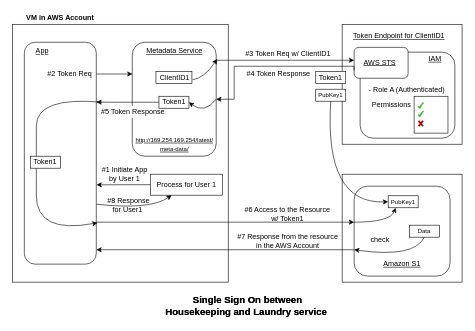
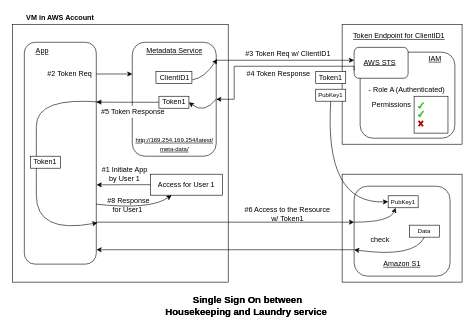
  <mxCell id="0" />
  <mxCell id="1" parent="0" />
  <mxCell id="2" value="&lt;font style=&quot;font-size: 16px;&quot;&gt;Single Sign On between &lt;br&gt;Housekeeping and Laundry service&amp;nbsp;&lt;/font&gt;" style="text;html=1;strokeColor=none;fillColor=none;align=center;verticalAlign=middle;whiteSpace=wrap;rounded=0;fontStyle=1;strokeWidth=1;" parent="1" vertex="1"><mxGeometry x="250" y="490" width="324.5" height="40" as="geometry" /></mxCell>
  <mxCell id="3" value="&lt;font style=&quot;font-size: 16px;&quot;&gt;Single Sign On between &lt;br&gt;Housekeeping and Laundry service&amp;nbsp;&lt;/font&gt;" style="text;html=1;strokeColor=none;fillColor=none;align=center;verticalAlign=middle;whiteSpace=wrap;rounded=0;fontStyle=1;strokeWidth=1;" parent="1" vertex="1"><mxGeometry x="250" y="490" width="324.5" height="40" as="geometry" /></mxCell>
  <mxCell id="4" value="" style="rounded=0;whiteSpace=wrap;html=1;" vertex="1" parent="1"><mxGeometry x="20" y="40" width="360" height="430" as="geometry" /></mxCell>
  <mxCell id="5" style="edgeStyle=orthogonalEdgeStyle;rounded=0;orthogonalLoop=1;jettySize=auto;html=1;exitX=0.996;exitY=0.216;exitDx=0;exitDy=0;exitPerimeter=0;entryX=0.002;entryY=0.42;entryDx=0;entryDy=0;entryPerimeter=0;" edge="1" parent="1"><mxGeometry relative="1" as="geometry"><mxPoint x="159.52" y="122.92" as="sourcePoint" /><mxPoint x="220.28" y="122.8" as="targetPoint" /><Array as="points"><mxPoint x="210" y="123" /><mxPoint x="210" y="123" /></Array></mxGeometry></mxCell>
  <mxCell id="6" value="" style="rounded=1;whiteSpace=wrap;html=1;" vertex="1" parent="1"><mxGeometry x="40" y="70" width="120" height="370" as="geometry" /></mxCell>
  <mxCell id="7" value="App" style="text;html=1;strokeColor=none;fillColor=none;align=center;verticalAlign=middle;whiteSpace=wrap;rounded=0;fontStyle=4" vertex="1" parent="1"><mxGeometry x="50" y="75" width="40" height="20" as="geometry" /></mxCell>
  <mxCell id="8" value="VM in AWS Account" style="text;html=1;strokeColor=none;fillColor=none;align=center;verticalAlign=middle;whiteSpace=wrap;rounded=0;fontStyle=1" vertex="1" parent="1"><mxGeometry x="20" y="20" width="160" height="20" as="geometry" /></mxCell>
  <mxCell id="9" value="" style="rounded=0;whiteSpace=wrap;html=1;" vertex="1" parent="1"><mxGeometry x="570" y="40" width="200" height="200" as="geometry" /></mxCell>
  <mxCell id="10" value="#4 Token Response" style="text;html=1;strokeColor=none;fillColor=none;align=center;verticalAlign=middle;whiteSpace=wrap;rounded=0;" vertex="1" parent="1"><mxGeometry x="384" y="113" width="160" height="20" as="geometry" /></mxCell>
  <mxCell id="11" value="#3 Token Req w/ ClientID1" style="text;html=1;strokeColor=none;fillColor=none;align=center;verticalAlign=middle;whiteSpace=wrap;rounded=0;" vertex="1" parent="1"><mxGeometry x="400" y="80" width="160" height="20" as="geometry" /></mxCell>
  <mxCell id="12" value="" style="endArrow=classic;html=1;rounded=0;entryX=0;entryY=0.25;entryDx=0;entryDy=0;" edge="1" parent="1"><mxGeometry width="50" height="50" relative="1" as="geometry"><mxPoint x="360" y="100" as="sourcePoint" /><mxPoint x="590" y="100" as="targetPoint" /></mxGeometry></mxCell>
  <mxCell id="13" value="" style="rounded=0;whiteSpace=wrap;html=1;" vertex="1" parent="1"><mxGeometry x="570" y="290" width="200" height="180" as="geometry" /></mxCell>
  <mxCell id="14" value="#6 Access to the Resource&lt;br&gt;w/ Token1" style="text;html=1;strokeColor=none;fillColor=none;align=center;verticalAlign=middle;whiteSpace=wrap;rounded=0;" vertex="1" parent="1"><mxGeometry x="399.01" y="341" width="160" height="30" as="geometry" /></mxCell>
- <mxCell id="15" value="#7 Response from the resource in the AWS Account" style="text;html=1;strokeColor=none;fillColor=none;align=center;verticalAlign=middle;whiteSpace=wrap;rounded=0;" vertex="1" parent="1"><mxGeometry x="389.51" y="386" width="179.01" height="30" as="geometry" /></mxCell>
  <mxCell id="16" value="" style="curved=1;endArrow=classic;html=1;rounded=0;" edge="1" parent="1"><mxGeometry width="50" height="50" relative="1" as="geometry"><mxPoint x="170" y="170" as="sourcePoint" /><mxPoint x="162" y="371" as="targetPoint" /><Array as="points"><mxPoint x="60" y="160" /><mxPoint x="60" y="260" /><mxPoint x="60" y="390" /></Array></mxGeometry></mxCell>
  <mxCell id="17" value="" style="rounded=1;whiteSpace=wrap;html=1;" vertex="1" parent="1"><mxGeometry x="590" y="310" width="160" height="150" as="geometry" /></mxCell>
  <mxCell id="18" value="Amazon S1" style="text;html=1;strokeColor=none;fillColor=none;align=center;verticalAlign=middle;whiteSpace=wrap;rounded=0;fontStyle=4" vertex="1" parent="1"><mxGeometry x="590" y="430" width="160" height="20" as="geometry" /></mxCell>
  <mxCell id="19" style="edgeStyle=orthogonalEdgeStyle;rounded=0;orthogonalLoop=1;jettySize=auto;html=1;endArrow=classic;endFill=1;" edge="1" parent="1"><mxGeometry relative="1" as="geometry"><mxPoint x="160" y="370" as="sourcePoint" /><mxPoint x="590" y="370" as="targetPoint" /></mxGeometry></mxCell>
  <mxCell id="20" style="edgeStyle=orthogonalEdgeStyle;rounded=0;orthogonalLoop=1;jettySize=auto;html=1;exitX=0;exitY=0.5;exitDx=0;exitDy=0;entryX=1;entryY=0.686;entryDx=0;entryDy=0;entryPerimeter=0;" edge="1" parent="1" source="21"><mxGeometry relative="1" as="geometry"><mxPoint x="160.5" y="307.82" as="targetPoint" /></mxGeometry></mxCell>
  <mxCell id="21" value="" style="rounded=0;whiteSpace=wrap;html=1;" vertex="1" parent="1"><mxGeometry x="250.5" y="290" width="120" height="35" as="geometry" /></mxCell>
- <mxCell id="22" value="Process for User 1" style="text;html=1;strokeColor=none;fillColor=none;align=center;verticalAlign=middle;whiteSpace=wrap;rounded=0;" vertex="1" parent="1"><mxGeometry x="257" y="297.5" width="107" height="20" as="geometry" /></mxCell>
+ <mxCell id="22" value="Access for User 1" style="text;html=1;strokeColor=none;fillColor=none;align=center;verticalAlign=middle;whiteSpace=wrap;rounded=0;" vertex="1" parent="1"><mxGeometry x="257" y="297.5" width="107" height="20" as="geometry" /></mxCell>
  <mxCell id="23" value="#1 Initiate App &lt;br&gt;by User 1" style="text;html=1;strokeColor=none;fillColor=none;align=center;verticalAlign=middle;whiteSpace=wrap;rounded=0;" vertex="1" parent="1"><mxGeometry x="155" y="270" width="105" height="40" as="geometry" /></mxCell>
  <mxCell id="24" value="#8 Response for User1&amp;nbsp;" style="text;html=1;strokeColor=none;fillColor=none;align=center;verticalAlign=middle;whiteSpace=wrap;rounded=0;" vertex="1" parent="1"><mxGeometry x="169.5" y="322" width="87.5" height="40" as="geometry" /></mxCell>
  <mxCell id="25" value="" style="curved=1;endArrow=classic;html=1;rounded=0;" edge="1" parent="1" target="21"><mxGeometry width="50" height="50" relative="1" as="geometry"><mxPoint x="160" y="340" as="sourcePoint" /><mxPoint x="305" y="326" as="targetPoint" /><Array as="points"><mxPoint x="250" y="350" /></Array></mxGeometry></mxCell>
  <mxCell id="26" value="" style="rounded=0;whiteSpace=wrap;html=1;" vertex="1" parent="1"><mxGeometry x="646.77" y="326" width="50" height="20" as="geometry" /></mxCell>
  <mxCell id="27" value="&lt;font style=&quot;font-size: 10px;&quot;&gt;PubKey1&lt;/font&gt;" style="text;html=1;strokeColor=none;fillColor=none;align=center;verticalAlign=middle;whiteSpace=wrap;rounded=0;" vertex="1" parent="1"><mxGeometry x="646.77" y="326" width="50" height="20" as="geometry" /></mxCell>
  <mxCell id="28" value="" style="curved=1;endArrow=classic;html=1;rounded=0;exitX=0.5;exitY=1;exitDx=0;exitDy=0;entryX=0;entryY=0.5;entryDx=0;entryDy=0;" edge="1" parent="1" source="63" target="27"><mxGeometry width="50" height="50" relative="1" as="geometry"><mxPoint x="646.76" y="200" as="sourcePoint" /><mxPoint x="490" y="250" as="targetPoint" /><Array as="points"><mxPoint x="540" y="340" /></Array></mxGeometry></mxCell>
  <mxCell id="29" value="" style="curved=1;endArrow=classic;html=1;rounded=0;entryX=0.25;entryY=1;entryDx=0;entryDy=0;" edge="1" parent="1" target="27"><mxGeometry width="50" height="50" relative="1" as="geometry"><mxPoint x="590" y="370" as="sourcePoint" /><mxPoint x="620" y="379" as="targetPoint" /><Array as="points"><mxPoint x="650" y="370" /></Array></mxGeometry></mxCell>
  <mxCell id="30" value="" style="curved=1;endArrow=classic;html=1;rounded=0;exitX=0.5;exitY=1;exitDx=0;exitDy=0;" edge="1" parent="1" source="47"><mxGeometry width="50" height="50" relative="1" as="geometry"><mxPoint x="690" y="390" as="sourcePoint" /><mxPoint x="590" y="416" as="targetPoint" /><Array as="points"><mxPoint x="690" y="430" /></Array></mxGeometry></mxCell>
  <mxCell id="31" value="check" style="text;html=1;strokeColor=none;fillColor=none;align=center;verticalAlign=middle;whiteSpace=wrap;rounded=0;" vertex="1" parent="1"><mxGeometry x="606.75" y="388.5" width="52.5" height="23" as="geometry" /></mxCell>
  <mxCell id="32" value="" style="rounded=1;whiteSpace=wrap;html=1;" vertex="1" parent="1"><mxGeometry x="220" y="70" width="140" height="190" as="geometry" /></mxCell>
  <mxCell id="33" value="Metadata Service" style="text;html=1;strokeColor=none;fillColor=none;align=center;verticalAlign=middle;whiteSpace=wrap;rounded=0;fontStyle=4" vertex="1" parent="1"><mxGeometry x="237.5" y="75" width="105" height="20" as="geometry" /></mxCell>
  <mxCell id="34" value="&lt;font style=&quot;font-size: 10px;&quot;&gt;http://169.254.169.254/latest/&lt;br&gt;meta-data/&lt;/font&gt;" style="text;html=1;strokeColor=none;fillColor=none;align=center;verticalAlign=middle;whiteSpace=wrap;rounded=0;fontStyle=4" vertex="1" parent="1"><mxGeometry x="219.5" y="220" width="140.5" height="40" as="geometry" /></mxCell>
  <mxCell id="35" value="" style="endArrow=classic;html=1;rounded=0;" edge="1" parent="1"><mxGeometry width="50" height="50" relative="1" as="geometry"><mxPoint x="590" y="416" as="sourcePoint" /><mxPoint x="160.25" y="416" as="targetPoint" /></mxGeometry></mxCell>
  <mxCell id="36" value="" style="rounded=0;whiteSpace=wrap;html=1;" vertex="1" parent="1"><mxGeometry x="259.5" y="118.5" width="60" height="20" as="geometry" /></mxCell>
  <mxCell id="37" value="ClientID1" style="text;html=1;strokeColor=none;fillColor=none;align=center;verticalAlign=middle;whiteSpace=wrap;rounded=0;" vertex="1" parent="1"><mxGeometry x="260.5" y="118.5" width="60" height="20" as="geometry" /></mxCell>
  <mxCell id="38" style="edgeStyle=orthogonalEdgeStyle;rounded=0;orthogonalLoop=1;jettySize=auto;html=1;exitX=0;exitY=0.75;exitDx=0;exitDy=0;entryX=1.001;entryY=0.283;entryDx=0;entryDy=0;entryPerimeter=0;" edge="1" parent="1"><mxGeometry relative="1" as="geometry"><mxPoint x="264.5" y="170" as="sourcePoint" /><mxPoint x="160.12" y="169.71" as="targetPoint" /><Array as="points"><mxPoint x="190" y="170" /><mxPoint x="190" y="170" /></Array></mxGeometry></mxCell>
  <mxCell id="39" value="" style="curved=1;endArrow=classic;html=1;rounded=0;entryX=1.011;entryY=0.147;entryDx=0;entryDy=0;entryPerimeter=0;" edge="1" parent="1" target="32"><mxGeometry width="50" height="50" relative="1" as="geometry"><mxPoint x="320.5" y="132.5" as="sourcePoint" /><mxPoint x="380.5" y="90" as="targetPoint" /><Array as="points"><mxPoint x="340" y="130" /></Array></mxGeometry></mxCell>
  <mxCell id="40" value="#2 Token Req&amp;nbsp;" style="text;html=1;strokeColor=none;fillColor=none;align=center;verticalAlign=middle;whiteSpace=wrap;rounded=0;" vertex="1" parent="1"><mxGeometry x="75" y="105" width="85" height="36" as="geometry" /></mxCell>
  <mxCell id="41" value="#5 Token Response&amp;nbsp;" style="text;html=1;strokeColor=none;fillColor=default;align=center;verticalAlign=middle;whiteSpace=wrap;rounded=0;" vertex="1" parent="1"><mxGeometry x="162" y="176" width="122" height="20" as="geometry" /></mxCell>
  <mxCell id="42" value="" style="rounded=0;whiteSpace=wrap;html=1;" vertex="1" parent="1"><mxGeometry x="264.5" y="160" width="50" height="20" as="geometry" /></mxCell>
  <mxCell id="43" value="Token1" style="text;html=1;strokeColor=none;fillColor=none;align=center;verticalAlign=middle;whiteSpace=wrap;rounded=0;" vertex="1" parent="1"><mxGeometry x="264.5" y="160" width="50" height="20" as="geometry" /></mxCell>
  <mxCell id="44" value="" style="curved=1;endArrow=classic;html=1;rounded=0;entryX=1;entryY=0.5;entryDx=0;entryDy=0;exitX=1;exitY=0.5;exitDx=0;exitDy=0;" edge="1" parent="1" source="32" target="43"><mxGeometry width="50" height="50" relative="1" as="geometry"><mxPoint x="360" y="180" as="sourcePoint" /><mxPoint x="399" y="15" as="targetPoint" /><Array as="points"><mxPoint x="340" y="190" /></Array></mxGeometry></mxCell>
  <mxCell id="45" value="" style="rounded=0;whiteSpace=wrap;html=1;" vertex="1" parent="1"><mxGeometry x="50" y="260" width="50" height="20" as="geometry" /></mxCell>
  <mxCell id="46" value="Token1" style="text;html=1;strokeColor=none;fillColor=none;align=center;verticalAlign=middle;whiteSpace=wrap;rounded=0;" vertex="1" parent="1"><mxGeometry x="50" y="260" width="50" height="20" as="geometry" /></mxCell>
  <mxCell id="47" value="&lt;font style=&quot;font-size: 10px;&quot;&gt;Data&lt;/font&gt;" style="text;html=1;align=center;verticalAlign=middle;whiteSpace=wrap;rounded=0;strokeColor=default;" vertex="1" parent="1"><mxGeometry x="682.26" y="375" width="50" height="20" as="geometry" /></mxCell>
  <mxCell id="48" value="" style="rounded=1;whiteSpace=wrap;html=1;" vertex="1" parent="1"><mxGeometry x="600" y="86.5" width="158" height="143.5" as="geometry" /></mxCell>
  <mxCell id="49" value="IAM" style="text;html=1;strokeColor=none;fillColor=none;align=center;verticalAlign=middle;whiteSpace=wrap;rounded=0;fontStyle=4" vertex="1" parent="1"><mxGeometry x="696.77" y="90" width="56" height="15" as="geometry" /></mxCell>
  <mxCell id="50" value="Permissions" style="text;html=1;strokeColor=none;fillColor=none;align=center;verticalAlign=middle;whiteSpace=wrap;rounded=0;" vertex="1" parent="1"><mxGeometry x="613.5" y="160" width="76.5" height="30" as="geometry" /></mxCell>
  <mxCell id="51" value="" style="group" vertex="1" connectable="0" parent="1"><mxGeometry x="690" y="160" width="56.5" height="61.5" as="geometry" /></mxCell>
  <mxCell id="52" value="" style="rounded=0;whiteSpace=wrap;html=1;" vertex="1" parent="51"><mxGeometry width="56.5" height="61.5" as="geometry" /></mxCell>
  <mxCell id="53" value="" style="shape=umlDestroy;whiteSpace=wrap;html=1;strokeWidth=3;fillColor=#e51400;strokeColor=#B20000;fontColor=#ffffff;" vertex="1" parent="51"><mxGeometry x="7.5" y="41" width="7.38" height="9" as="geometry" /></mxCell>
  <mxCell id="54" value="" style="verticalLabelPosition=bottom;verticalAlign=top;html=1;shape=mxgraph.basic.tick;fillColor=#00CC00;strokeColor=#82b366;" vertex="1" parent="51"><mxGeometry x="6.5" y="10.5" width="9.75" height="10" as="geometry" /></mxCell>
  <mxCell id="55" value="" style="verticalLabelPosition=bottom;verticalAlign=top;html=1;shape=mxgraph.basic.tick;fillColor=#00CC00;strokeColor=#82b366;" vertex="1" parent="51"><mxGeometry x="6.5" y="24.5" width="9.75" height="10" as="geometry" /></mxCell>
  <mxCell id="56" value="- Role A (Authenticated)" style="text;html=1;strokeColor=none;fillColor=none;align=center;verticalAlign=middle;whiteSpace=wrap;rounded=0;" vertex="1" parent="1"><mxGeometry x="604.5" y="138.5" width="145.5" height="20" as="geometry" /></mxCell>
  <mxCell id="57" value="" style="rounded=1;whiteSpace=wrap;html=1;" vertex="1" parent="1"><mxGeometry x="590" y="78.5" width="90" height="51.5" as="geometry" /></mxCell>
  <mxCell id="58" value="AWS STS" style="text;html=1;strokeColor=none;fillColor=none;align=center;verticalAlign=middle;whiteSpace=wrap;rounded=0;fontStyle=4" vertex="1" parent="1"><mxGeometry x="603" y="96.75" width="60" height="15" as="geometry" /></mxCell>
  <mxCell id="59" value="Token Endpoint for ClientID1" style="text;html=1;strokeColor=none;fillColor=none;align=center;verticalAlign=middle;whiteSpace=wrap;rounded=0;fontStyle=4" vertex="1" parent="1"><mxGeometry x="570" y="45" width="190" height="30" as="geometry" /></mxCell>
  <mxCell id="60" value="" style="rounded=0;whiteSpace=wrap;html=1;" vertex="1" parent="1"><mxGeometry x="526" y="118.5" width="50" height="20" as="geometry" /></mxCell>
  <mxCell id="61" value="Token1" style="text;html=1;strokeColor=none;fillColor=none;align=center;verticalAlign=middle;whiteSpace=wrap;rounded=0;" vertex="1" parent="1"><mxGeometry x="526" y="118.5" width="50" height="20" as="geometry" /></mxCell>
  <mxCell id="62" value="" style="rounded=0;whiteSpace=wrap;html=1;" vertex="1" parent="1"><mxGeometry x="526" y="148.25" width="50" height="20" as="geometry" /></mxCell>
  <mxCell id="63" value="&lt;font style=&quot;font-size: 10px;&quot;&gt;PubKey1&lt;/font&gt;" style="text;html=1;strokeColor=none;fillColor=none;align=center;verticalAlign=middle;whiteSpace=wrap;rounded=0;" vertex="1" parent="1"><mxGeometry x="526" y="148.25" width="50" height="20" as="geometry" /></mxCell>
  <mxCell id="64" style="edgeStyle=orthogonalEdgeStyle;rounded=0;orthogonalLoop=1;jettySize=auto;html=1;exitX=0;exitY=0.75;exitDx=0;exitDy=0;entryX=1;entryY=0.5;entryDx=0;entryDy=0;" edge="1" parent="1" source="57" target="32"><mxGeometry relative="1" as="geometry"><Array as="points"><mxPoint x="590" y="110" /><mxPoint x="390" y="110" /><mxPoint x="390" y="165" /></Array></mxGeometry></mxCell>
